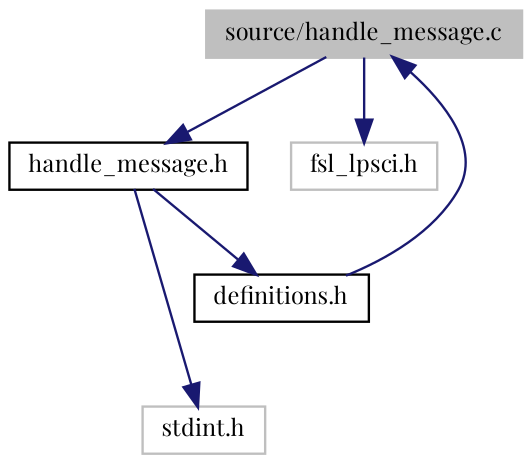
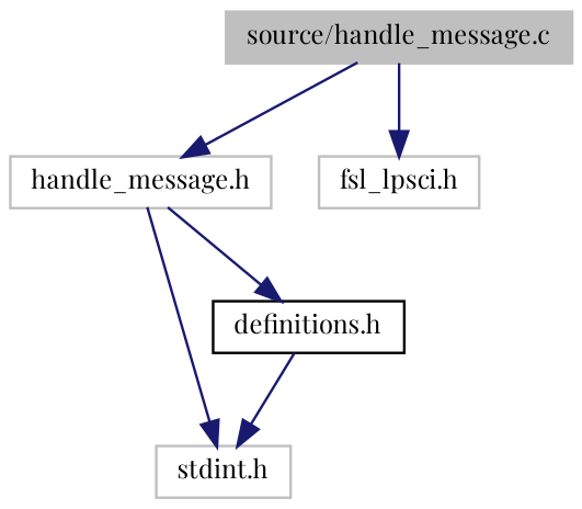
  digraph {
    fontname="Playfair Display"
    node [color=grey75 fillcolor=white fontname="Playfair Display" fontsize=10 shape=record style=filled]
    edge [color=midnightblue fontname="Playfair Display" fontsize=10 labelfontname=Helvetica labelfontsize=10 style=solid]
    n1 [fillcolor=grey75 fontcolor=black height=0.2 label="source/handle_message.c" width=0.4]
-   n2 [color=black height=0.2 label="handle_message.h" width=0.4]
+   n2 [height=0.2 label="handle_message.h" width=0.4]
    n3 [height=0.2 label="fsl_lpsci.h" width=0.4]
    n4 [color=black height=0.2 label="definitions.h" width=0.4]
    n5 [height=0.2 label="stdint.h" width=0.4]
    n1 -> n2
    n1 -> n3
    n2 -> n4
    n2 -> n5
-   n4 -> n1
+   n4 -> n5
  }
